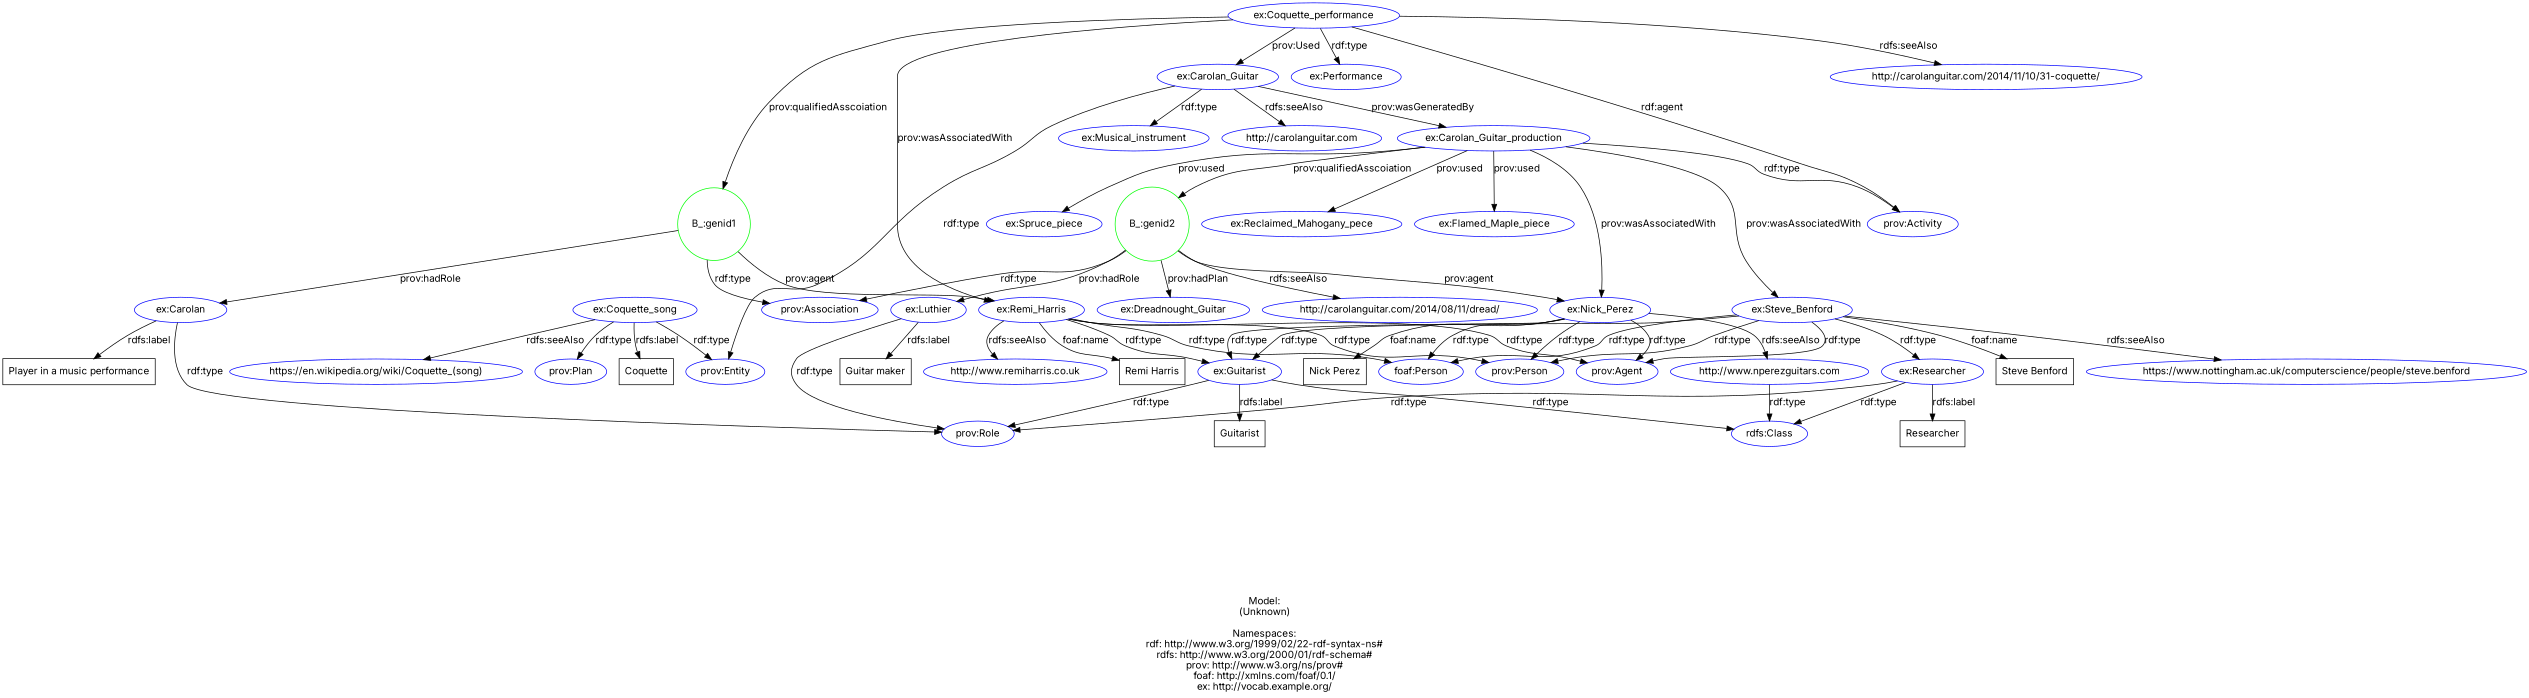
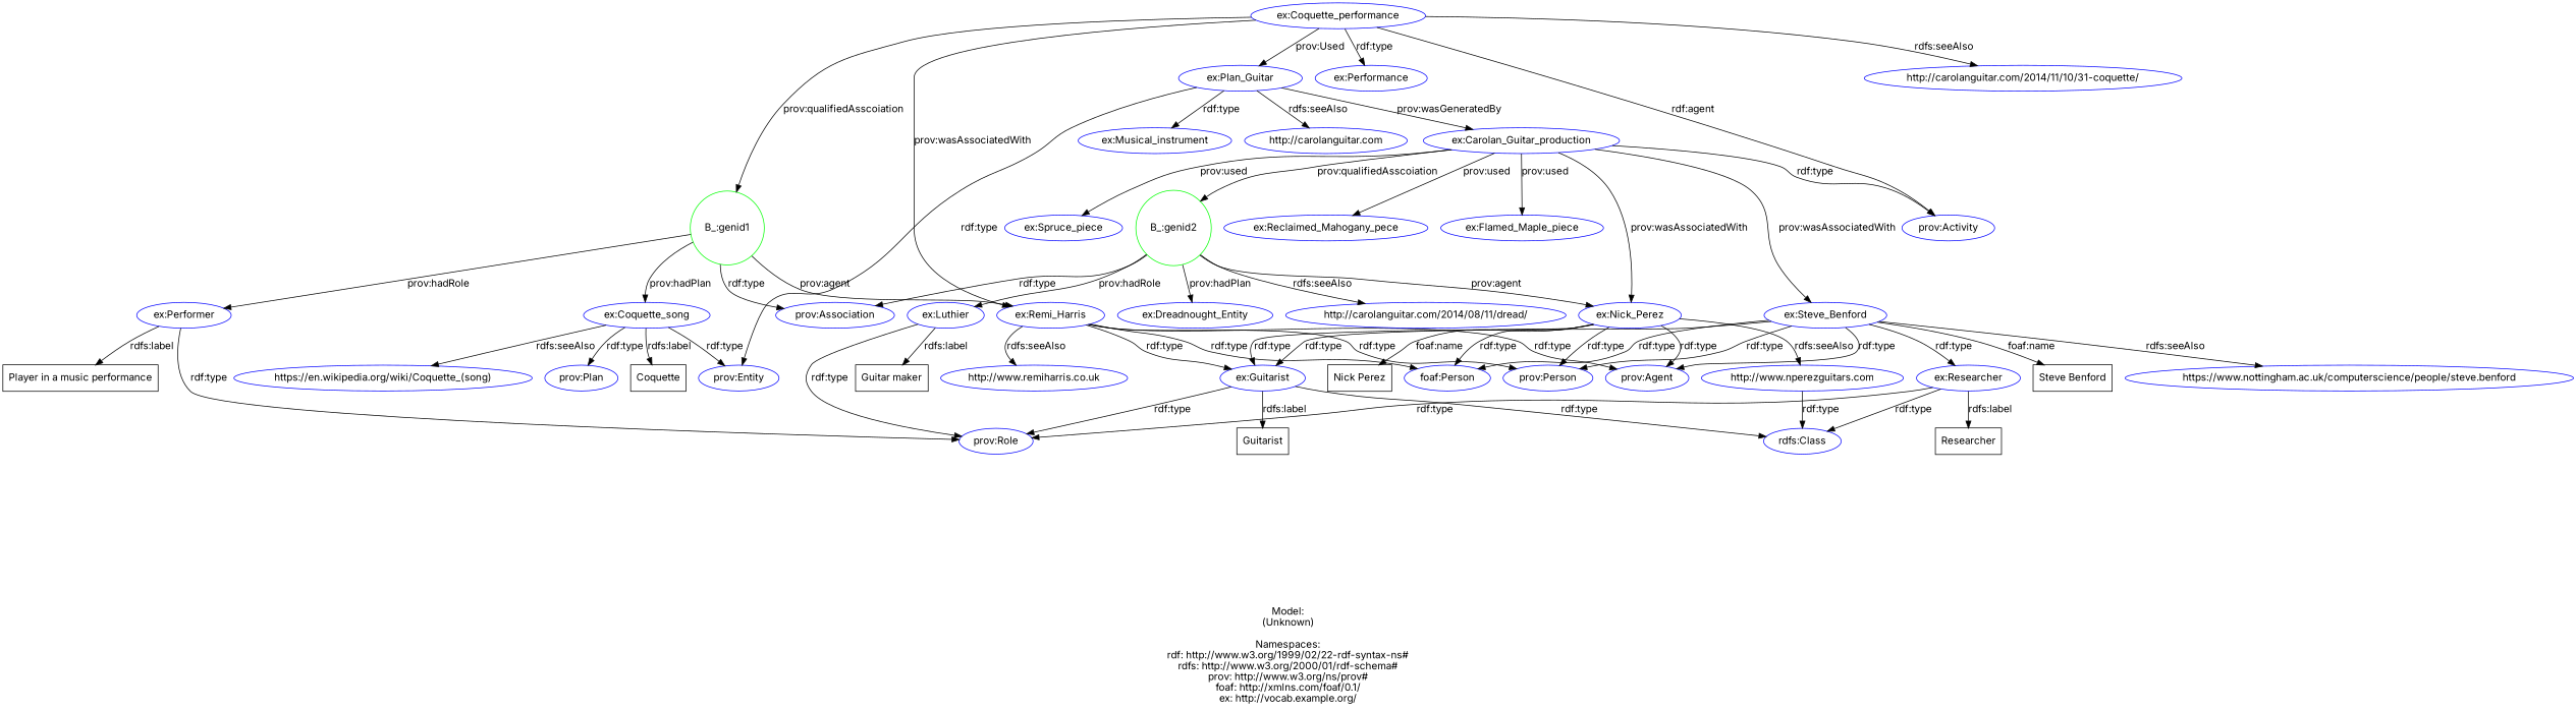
  digraph {
    fontname=Inter
    label="\n\nModel:\n(Unknown)\n\nNamespaces:\nrdf: http://www.w3.org/1999/02/22-rdf-syntax-ns#\nrdfs: http://www.w3.org/2000/01/rdf-schema#\nprov: http://www.w3.org/ns/prov#\nfoaf: http://xmlns.com/foaf/0.1/\nex: http://vocab.example.org/\n"
    rankdir=TB
    node [color=blue fontname=Inter shape=ellipse]
    edge [fontname=Inter]
    "B_:genid1" [color=green shape=circle]
    n2 [label="prov:Association"]
    n3 [label="ex:Remi_Harris"]
-   n4 [label="ex:Carolan"]
+   n4 [label="ex:Performer"]
    n5 [label="ex:Coquette_song"]
    n6 [label="ex:Guitarist"]
    n7 [label="prov:Person"]
    n8 [label="prov:Agent"]
    n9 [label="foaf:Person"]
-   n10 [label="Remi Harris" shape=record color=""]
    n11 [label="http://www.remiharris.co.uk"]
    n12 [label="prov:Role"]
    n13 [label="Player in a music performance" shape=record color=""]
    n14 [label="prov:Plan"]
    n15 [label="prov:Entity"]
    n16 [label=Coquette shape=record color=""]
    n17 [label="https://en.wikipedia.org/wiki/Coquette_(song)"]
    n18 [label="rdfs:Class"]
    n19 [label=Guitarist shape=record color=""]
    n20 [label="ex:Coquette_performance"]
    n21 [label="ex:Performance"]
    n22 [label="prov:Activity"]
-   n23 [label="ex:Carolan_Guitar"]
+   n23 [label="ex:Plan_Guitar"]
    n24 [label="http://carolanguitar.com/2014/11/10/31-coquette/"]
    n25 [label="ex:Musical_instrument"]
    n26 [label="ex:Carolan_Guitar_production"]
    n27 [label="http://carolanguitar.com"]
    "B_:genid2" [color=green shape=circle]
    n29 [label="ex:Nick_Perez"]
    n30 [label="ex:Steve_Benford"]
    n31 [label="ex:Reclaimed_Mahogany_pece"]
    n32 [label="ex:Flamed_Maple_piece"]
    n33 [label="ex:Spruce_piece"]
    n34 [label="ex:Luthier"]
-   n35 [label="ex:Dreadnought_Guitar"]
+   n35 [label="ex:Dreadnought_Entity"]
    n36 [label="http://carolanguitar.com/2014/08/11/dread/"]
    n37 [label="Nick Perez" shape=record color=""]
    n38 [label="http://www.nperezguitars.com"]
    n39 [label="ex:Researcher"]
    n40 [label="Steve Benford" shape=record color=""]
    n41 [label="https://www.nottingham.ac.uk/computerscience/people/steve.benford"]
    n42 [label="Guitar maker" shape=record color=""]
    n43 [label=Researcher shape=record color=""]
    "B_:genid1" -> n2 [label="rdf:type"]
    "B_:genid1" -> n3 [label="prov:agent"]
    "B_:genid1" -> n4 [label="prov:hadRole"]
+   "B_:genid1" -> n5 [label="prov:hadPlan"]
    n3 -> n6 [label="rdf:type"]
    n3 -> n7 [label="rdf:type"]
    n3 -> n8 [label="rdf:type"]
    n3 -> n9 [label="rdf:type"]
-   n3 -> n10 [label="foaf:name"]
    n3 -> n11 [label="rdfs:seeAlso"]
    n4 -> n12 [label="rdf:type"]
    n4 -> n13 [label="rdfs:label"]
    n5 -> n14 [label="rdf:type"]
    n5 -> n15 [label="rdf:type"]
    n5 -> n16 [label="rdfs:label"]
    n5 -> n17 [label="rdfs:seeAlso"]
    n6 -> n12 [label="rdf:type"]
    n6 -> n18 [label="rdf:type"]
    n6 -> n19 [label="rdfs:label"]
    n20 -> "B_:genid1" [label="prov:qualifiedAsscoiation"]
    n20 -> n3 [label="prov:wasAssociatedWith"]
    n20 -> n21 [label="rdf:type"]
    n20 -> n22 [label="rdf:agent"]
    n20 -> n23 [label="prov:Used"]
    n20 -> n24 [label="rdfs:seeAlso"]
    n23 -> n15 [label="rdf:type"]
    n23 -> n25 [label="rdf:type"]
    n23 -> n26 [label="prov:wasGeneratedBy"]
    n23 -> n27 [label="rdfs:seeAlso"]
    n26 -> n22 [label="rdf:type"]
    n26 -> "B_:genid2" [label="prov:qualifiedAsscoiation"]
    n26 -> n29 [label="prov:wasAssociatedWith"]
    n26 -> n30 [label="prov:wasAssociatedWith"]
    n26 -> n31 [label="prov:used"]
    n26 -> n32 [label="prov:used"]
    n26 -> n33 [label="prov:used"]
    "B_:genid2" -> n2 [label="rdf:type"]
    "B_:genid2" -> n29 [label="prov:agent"]
    "B_:genid2" -> n34 [label="prov:hadRole"]
    "B_:genid2" -> n35 [label="prov:hadPlan"]
    "B_:genid2" -> n36 [label="rdfs:seeAlso"]
    n29 -> n6 [label="rdf:type"]
    n29 -> n7 [label="rdf:type"]
    n29 -> n8 [label="rdf:type"]
    n29 -> n9 [label="rdf:type"]
    n29 -> n37 [label="foaf:name"]
    n29 -> n38 [label="rdfs:seeAlso"]
    n30 -> n6 [label="rdf:type"]
    n30 -> n7 [label="rdf:type"]
    n30 -> n8 [label="rdf:type"]
    n30 -> n9 [label="rdf:type"]
    n30 -> n39 [label="rdf:type"]
    n30 -> n40 [label="foaf:name"]
    n30 -> n41 [label="rdfs:seeAlso"]
    n34 -> n12 [label="rdf:type"]
    n34 -> n42 [label="rdfs:label"]
    n38 -> n18 [label="rdf:type"]
    n39 -> n12 [label="rdf:type"]
    n39 -> n18 [label="rdf:type"]
    n39 -> n43 [label="rdfs:label"]
  }
